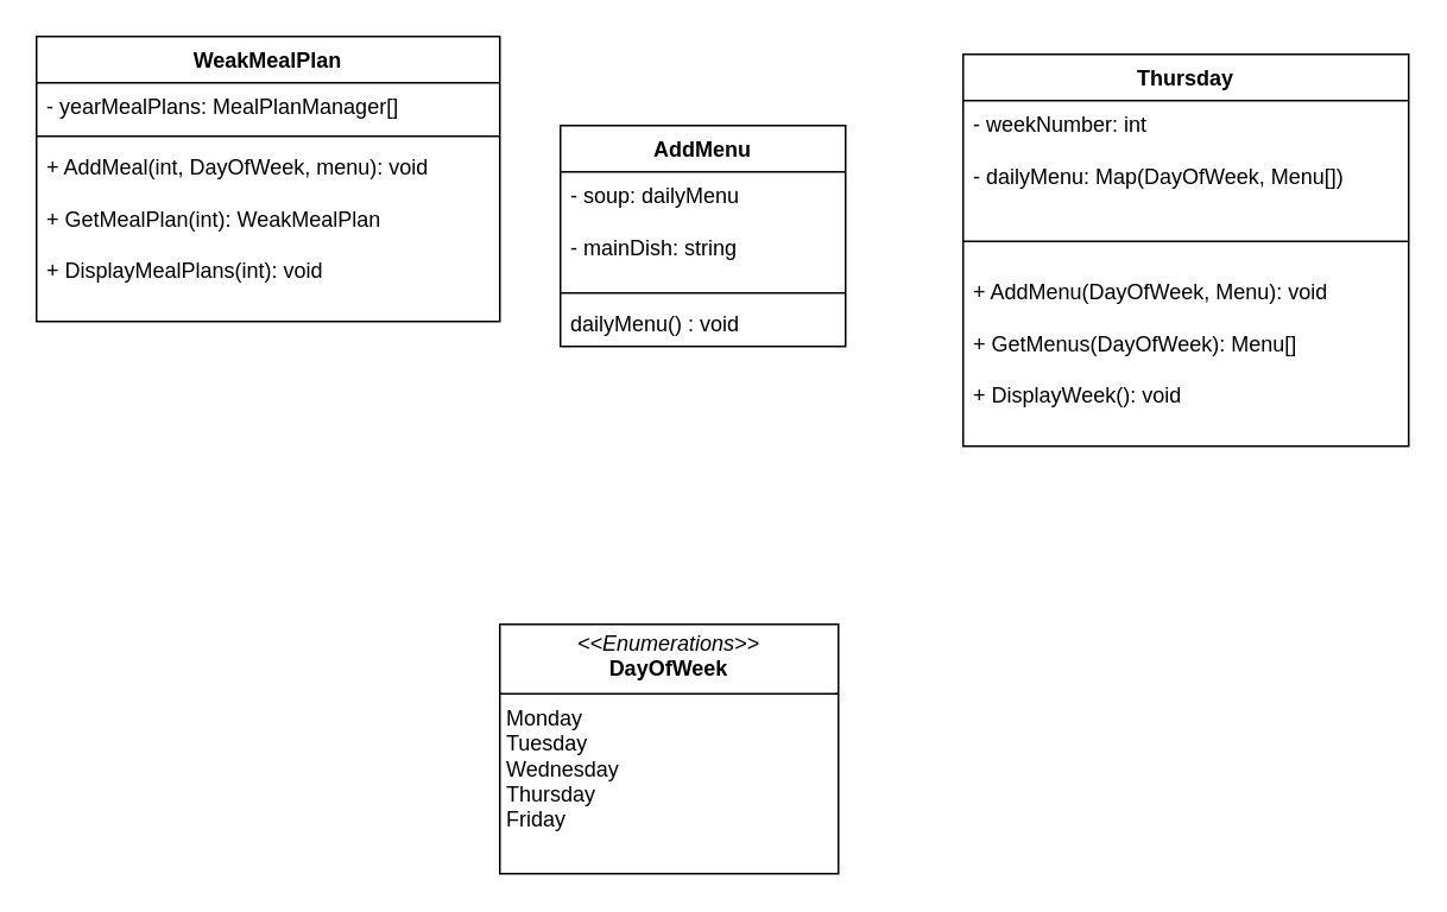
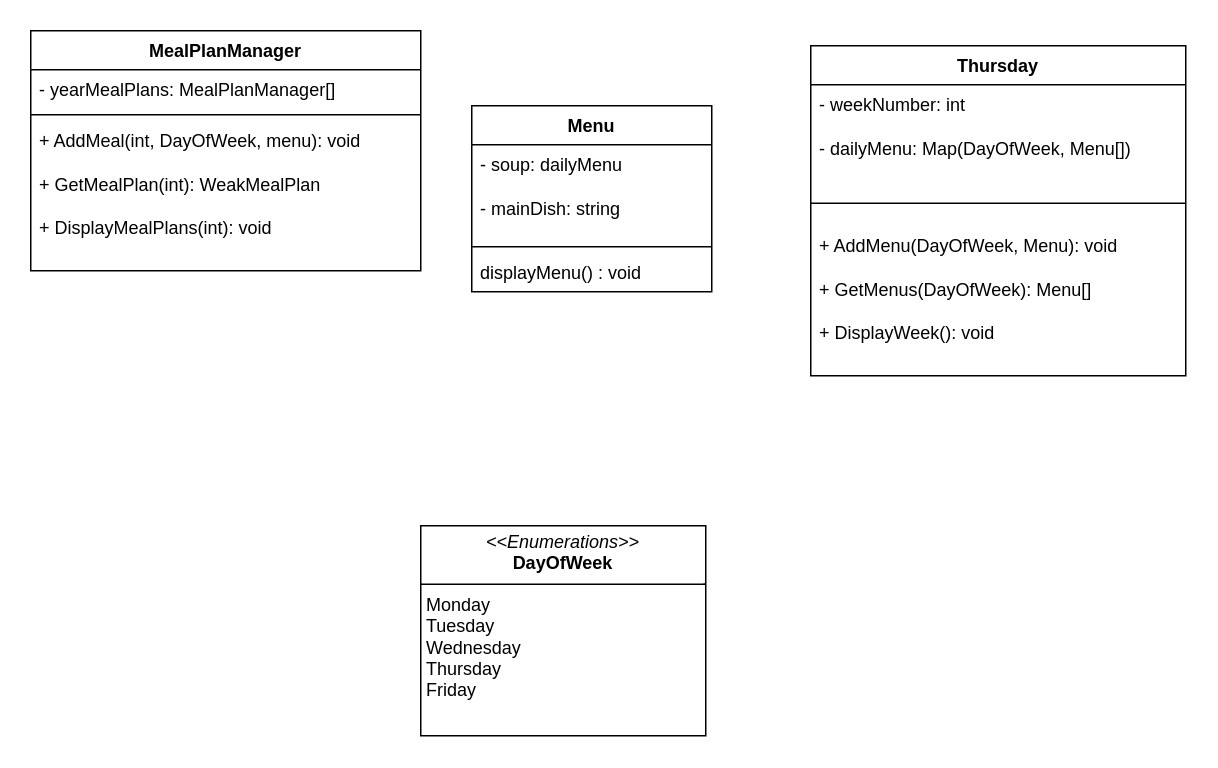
  <mxCell id="0" />
  <mxCell id="1" parent="0" />
- <mxCell id="2" value="WeakMealPlan" style="swimlane;fontStyle=1;align=center;verticalAlign=top;childLayout=stackLayout;horizontal=1;startSize=26;horizontalStack=0;resizeParent=1;resizeParentMax=0;resizeLast=0;collapsible=1;marginBottom=0;whiteSpace=wrap;html=1;" vertex="1" parent="1"><mxGeometry x="20" y="20" width="260" height="160" as="geometry" /></mxCell>
+ <mxCell id="2" value="MealPlanManager" style="swimlane;fontStyle=1;align=center;verticalAlign=top;childLayout=stackLayout;horizontal=1;startSize=26;horizontalStack=0;resizeParent=1;resizeParentMax=0;resizeLast=0;collapsible=1;marginBottom=0;whiteSpace=wrap;html=1;" vertex="1" parent="1"><mxGeometry x="20" y="20" width="260" height="160" as="geometry" /></mxCell>
  <mxCell id="3" value="- yearMealPlans: MealPlanManager[]" style="text;strokeColor=none;fillColor=none;align=left;verticalAlign=top;spacingLeft=4;spacingRight=4;overflow=hidden;rotatable=0;points=[[0,0.5],[1,0.5]];portConstraint=eastwest;whiteSpace=wrap;html=1;" vertex="1" parent="2"><mxGeometry y="26" width="260" height="26" as="geometry" /></mxCell>
  <mxCell id="4" value="" style="line;strokeWidth=1;fillColor=none;align=left;verticalAlign=middle;spacingTop=-1;spacingLeft=3;spacingRight=3;rotatable=0;labelPosition=right;points=[];portConstraint=eastwest;strokeColor=inherit;" vertex="1" parent="2"><mxGeometry y="52" width="260" height="8" as="geometry" /></mxCell>
  <mxCell id="5" value="+ AddMeal(int, DayOfWeek, menu): void&lt;div&gt;&lt;br&gt;&lt;/div&gt;&lt;div&gt;+ GetMealPlan(int): WeakMealPlan&lt;/div&gt;&lt;div&gt;&lt;br&gt;&lt;/div&gt;&lt;div&gt;+ DisplayMealPlans(int): void&lt;/div&gt;" style="text;strokeColor=none;fillColor=none;align=left;verticalAlign=top;spacingLeft=4;spacingRight=4;overflow=hidden;rotatable=0;points=[[0,0.5],[1,0.5]];portConstraint=eastwest;whiteSpace=wrap;html=1;" vertex="1" parent="2"><mxGeometry y="60" width="260" height="100" as="geometry" /></mxCell>
  <mxCell id="6" value="Thursday" style="swimlane;fontStyle=1;align=center;verticalAlign=top;childLayout=stackLayout;horizontal=1;startSize=26;horizontalStack=0;resizeParent=1;resizeParentMax=0;resizeLast=0;collapsible=1;marginBottom=0;whiteSpace=wrap;html=1;" vertex="1" parent="1"><mxGeometry x="540" y="30" width="250" height="220" as="geometry" /></mxCell>
  <mxCell id="7" value="- weekNumber: int&lt;div&gt;&lt;br&gt;&lt;/div&gt;&lt;div&gt;- dailyMenu: Map(DayOfWeek, Menu[])&lt;/div&gt;" style="text;strokeColor=none;fillColor=none;align=left;verticalAlign=top;spacingLeft=4;spacingRight=4;overflow=hidden;rotatable=0;points=[[0,0.5],[1,0.5]];portConstraint=eastwest;whiteSpace=wrap;html=1;" vertex="1" parent="6"><mxGeometry y="26" width="250" height="64" as="geometry" /></mxCell>
  <mxCell id="8" value="" style="line;strokeWidth=1;fillColor=none;align=left;verticalAlign=middle;spacingTop=-1;spacingLeft=3;spacingRight=3;rotatable=0;labelPosition=right;points=[];portConstraint=eastwest;strokeColor=inherit;" vertex="1" parent="6"><mxGeometry y="90" width="250" height="30" as="geometry" /></mxCell>
  <mxCell id="9" value="+ AddMenu(DayOfWeek, Menu): void&lt;div&gt;&lt;br&gt;&lt;/div&gt;&lt;div&gt;+ GetMenus(DayOfWeek): Menu[]&lt;/div&gt;&lt;div&gt;&lt;br&gt;&lt;/div&gt;&lt;div&gt;+ DisplayWeek(): void&lt;/div&gt;" style="text;strokeColor=none;fillColor=none;align=left;verticalAlign=top;spacingLeft=4;spacingRight=4;overflow=hidden;rotatable=0;points=[[0,0.5],[1,0.5]];portConstraint=eastwest;whiteSpace=wrap;html=1;" vertex="1" parent="6"><mxGeometry y="120" width="250" height="100" as="geometry" /></mxCell>
- <mxCell id="10" value="AddMenu" style="swimlane;fontStyle=1;align=center;verticalAlign=top;childLayout=stackLayout;horizontal=1;startSize=26;horizontalStack=0;resizeParent=1;resizeParentMax=0;resizeLast=0;collapsible=1;marginBottom=0;whiteSpace=wrap;html=1;" vertex="1" parent="1"><mxGeometry x="314" y="70" width="160" height="124" as="geometry"><mxRectangle x="50" y="290" width="100" height="30" as="alternateBounds" /></mxGeometry></mxCell>
+ <mxCell id="10" value="Menu" style="swimlane;fontStyle=1;align=center;verticalAlign=top;childLayout=stackLayout;horizontal=1;startSize=26;horizontalStack=0;resizeParent=1;resizeParentMax=0;resizeLast=0;collapsible=1;marginBottom=0;whiteSpace=wrap;html=1;" vertex="1" parent="1"><mxGeometry x="314" y="70" width="160" height="124" as="geometry"><mxRectangle x="50" y="290" width="100" height="30" as="alternateBounds" /></mxGeometry></mxCell>
  <mxCell id="11" value="- soup: dailyMenu&lt;div&gt;&lt;br&gt;&lt;/div&gt;&lt;div&gt;- mainDish: string&lt;/div&gt;" style="text;strokeColor=none;fillColor=none;align=left;verticalAlign=top;spacingLeft=4;spacingRight=4;overflow=hidden;rotatable=0;points=[[0,0.5],[1,0.5]];portConstraint=eastwest;whiteSpace=wrap;html=1;" vertex="1" parent="10"><mxGeometry y="26" width="160" height="64" as="geometry" /></mxCell>
  <mxCell id="12" value="" style="line;strokeWidth=1;fillColor=none;align=left;verticalAlign=middle;spacingTop=-1;spacingLeft=3;spacingRight=3;rotatable=0;labelPosition=right;points=[];portConstraint=eastwest;strokeColor=inherit;" vertex="1" parent="10"><mxGeometry y="90" width="160" height="8" as="geometry" /></mxCell>
- <mxCell id="13" value="dailyMenu() : void" style="text;strokeColor=none;fillColor=none;align=left;verticalAlign=top;spacingLeft=4;spacingRight=4;overflow=hidden;rotatable=0;points=[[0,0.5],[1,0.5]];portConstraint=eastwest;whiteSpace=wrap;html=1;" vertex="1" parent="10"><mxGeometry y="98" width="160" height="26" as="geometry" /></mxCell>
+ <mxCell id="13" value="displayMenu() : void" style="text;strokeColor=none;fillColor=none;align=left;verticalAlign=top;spacingLeft=4;spacingRight=4;overflow=hidden;rotatable=0;points=[[0,0.5],[1,0.5]];portConstraint=eastwest;whiteSpace=wrap;html=1;" vertex="1" parent="10"><mxGeometry y="98" width="160" height="26" as="geometry" /></mxCell>
  <mxCell id="14" value="&lt;p style=&quot;margin:0px;margin-top:4px;text-align:center;&quot;&gt;&lt;i&gt;&amp;lt;&amp;lt;Enumerations&amp;gt;&amp;gt;&lt;/i&gt;&lt;br&gt;&lt;b&gt;DayOfWeek&lt;/b&gt;&lt;/p&gt;&lt;hr size=&quot;1&quot; style=&quot;border-style:solid;&quot;&gt;&lt;p style=&quot;margin:0px;margin-left:4px;&quot;&gt;Monday&lt;/p&gt;&lt;p style=&quot;margin:0px;margin-left:4px;&quot;&gt;Tuesday&lt;/p&gt;&lt;p style=&quot;margin:0px;margin-left:4px;&quot;&gt;Wednesday&lt;/p&gt;&lt;p style=&quot;margin:0px;margin-left:4px;&quot;&gt;Thursday&amp;nbsp;&lt;/p&gt;&lt;p style=&quot;margin:0px;margin-left:4px;&quot;&gt;Friday&lt;/p&gt;&lt;p style=&quot;margin:0px;margin-left:4px;&quot;&gt;&lt;br&gt;&lt;/p&gt;" style="verticalAlign=top;align=left;overflow=fill;html=1;whiteSpace=wrap;" vertex="1" parent="1"><mxGeometry x="280" y="350" width="190" height="140" as="geometry" /></mxCell>
